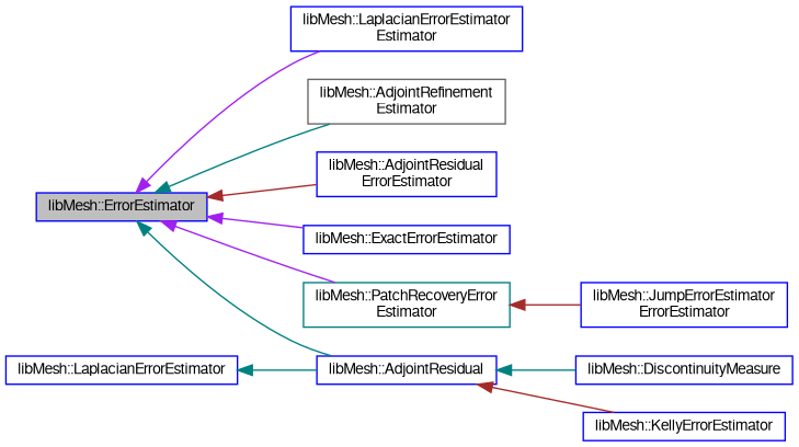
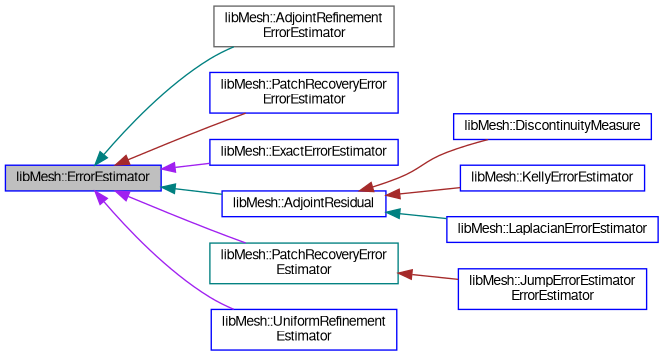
  digraph {
    rankdir=LR
    node [color=blue fillcolor=white fontname=FreeSans fontsize=10 shape=record style=filled]
    edge [color=brown dir=back fontname=FreeSans fontsize=10 labelfontname=FreeSans labelfontsize=10 style=solid]
    n1 [fillcolor=grey75 fontcolor=black height=0.2 label="libMesh::ErrorEstimator" width=0.4]
-   n2 [color=gray40 height=0.2 label="libMesh::AdjointRefinement\lEstimator" width=0.4]
-   n3 [height=0.2 label="libMesh::AdjointResidual\lErrorEstimator" width=0.4]
+   n2 [color=gray40 height=0.2 label="libMesh::AdjointRefinement\lErrorEstimator" width=0.4]
+   n3 [height=0.2 label="libMesh::PatchRecoveryError\lErrorEstimator" width=0.4]
    n4 [height=0.2 label="libMesh::ExactErrorEstimator" width=0.4]
    n5 [height=0.2 label="libMesh::AdjointResidual" width=0.4]
    n6 [color=teal height=0.2 label="libMesh::PatchRecoveryError\lEstimator" width=0.4]
-   n7 [height=0.2 label="libMesh::LaplacianErrorEstimator\lEstimator" width=0.4]
+   n7 [height=0.2 label="libMesh::UniformRefinement\lEstimator" width=0.4]
    n8 [height=0.2 label="libMesh::DiscontinuityMeasure" width=0.4]
    n9 [height=0.2 label="libMesh::KellyErrorEstimator" width=0.4]
    n10 [height=0.2 label="libMesh::LaplacianErrorEstimator" width=0.4]
    n11 [height=0.2 label="libMesh::JumpErrorEstimator\lErrorEstimator" width=0.4]
    n1 -> n2 [color=teal]
    n1 -> n3
    n1 -> n4 [color=purple]
    n1 -> n5 [color=teal]
    n1 -> n6 [color=purple]
    n1 -> n7 [color=purple]
-   n5 -> n8 [color=teal]
+   n5 -> n8
    n5 -> n9
-   n10 -> n5 [color=teal]
+   n5 -> n10 [color=teal]
    n6 -> n11
  }
